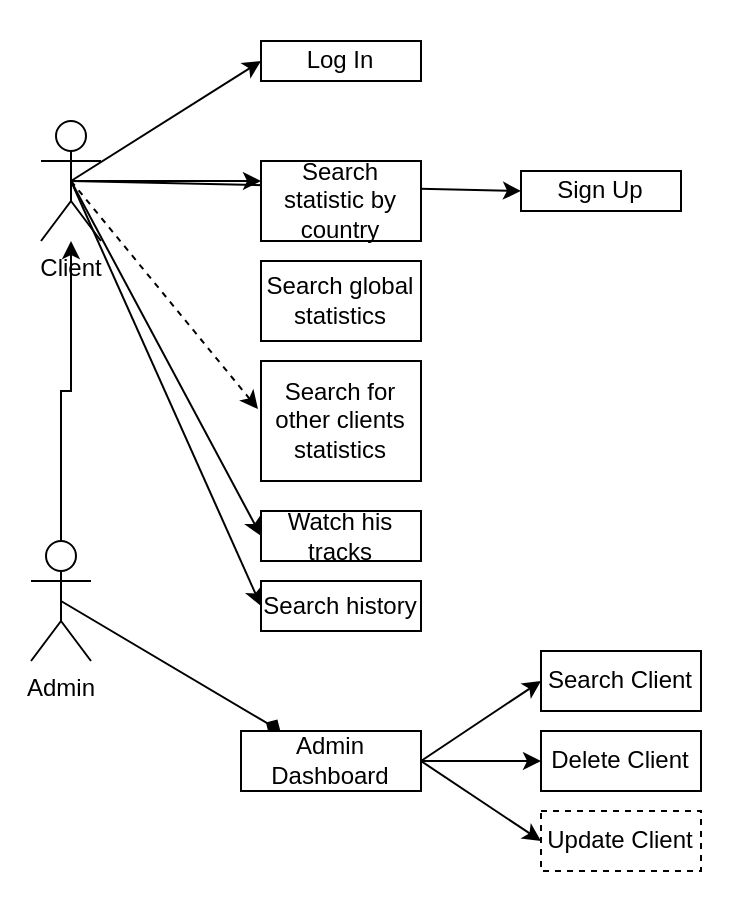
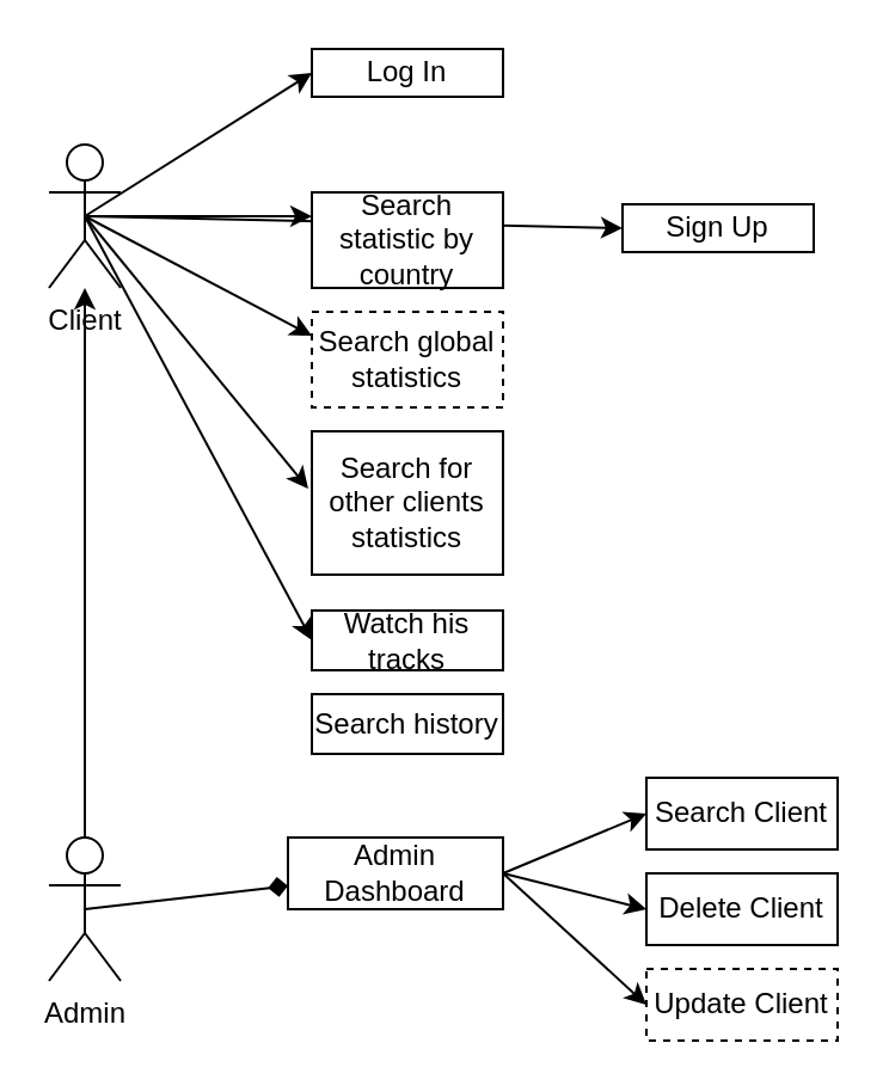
  <mxCell id="0" />
  <mxCell id="1" parent="0" />
  <mxCell id="2" style="edgeStyle=none;rounded=0;orthogonalLoop=1;jettySize=auto;html=1;exitX=0.5;exitY=0.5;exitDx=0;exitDy=0;exitPerimeter=0;entryX=0;entryY=0.5;entryDx=0;entryDy=0;" edge="1" parent="1" source="9" target="13"><mxGeometry relative="1" as="geometry" /></mxCell>
  <mxCell id="3" style="edgeStyle=none;rounded=0;orthogonalLoop=1;jettySize=auto;html=1;exitX=0.5;exitY=0.5;exitDx=0;exitDy=0;exitPerimeter=0;entryX=0;entryY=0.5;entryDx=0;entryDy=0;" edge="1" parent="1" source="9" target="14"><mxGeometry relative="1" as="geometry" /></mxCell>
  <mxCell id="4" style="edgeStyle=none;rounded=0;orthogonalLoop=1;jettySize=auto;html=1;exitX=0.5;exitY=0.5;exitDx=0;exitDy=0;exitPerimeter=0;entryX=0;entryY=0.25;entryDx=0;entryDy=0;" edge="1" parent="1" source="9" target="15"><mxGeometry relative="1" as="geometry" /></mxCell>
- <mxCell id="6" style="edgeStyle=none;rounded=0;orthogonalLoop=1;jettySize=auto;html=1;exitX=0.5;exitY=0.5;exitDx=0;exitDy=0;exitPerimeter=0;entryX=-0.019;entryY=0.4;entryDx=0;entryDy=0;entryPerimeter=0;dashed=1;" edge="1" parent="1" source="9" target="17"><mxGeometry relative="1" as="geometry" /></mxCell>
+ <mxCell id="5" style="edgeStyle=none;rounded=0;orthogonalLoop=1;jettySize=auto;html=1;exitX=0.5;exitY=0.5;exitDx=0;exitDy=0;exitPerimeter=0;entryX=0;entryY=0.25;entryDx=0;entryDy=0;" edge="1" parent="1" source="9" target="16"><mxGeometry relative="1" as="geometry" /></mxCell>
+ <mxCell id="6" style="edgeStyle=none;rounded=0;orthogonalLoop=1;jettySize=auto;html=1;exitX=0.5;exitY=0.5;exitDx=0;exitDy=0;exitPerimeter=0;entryX=-0.019;entryY=0.4;entryDx=0;entryDy=0;entryPerimeter=0;" edge="1" parent="1" source="9" target="17"><mxGeometry relative="1" as="geometry" /></mxCell>
  <mxCell id="7" style="edgeStyle=none;rounded=0;orthogonalLoop=1;jettySize=auto;html=1;exitX=0.5;exitY=0.5;exitDx=0;exitDy=0;exitPerimeter=0;entryX=0;entryY=0.5;entryDx=0;entryDy=0;" edge="1" parent="1" source="9" target="18"><mxGeometry relative="1" as="geometry" /></mxCell>
- <mxCell id="8" style="edgeStyle=none;rounded=0;orthogonalLoop=1;jettySize=auto;html=1;exitX=0.5;exitY=0.5;exitDx=0;exitDy=0;exitPerimeter=0;entryX=0;entryY=0.5;entryDx=0;entryDy=0;" edge="1" parent="1" source="9" target="19"><mxGeometry relative="1" as="geometry" /></mxCell>
  <mxCell id="9" value="Client&lt;br&gt;" style="shape=umlActor;verticalLabelPosition=bottom;verticalAlign=top;html=1;outlineConnect=0;" vertex="1" parent="1"><mxGeometry x="20" y="60" width="30" height="60" as="geometry" /></mxCell>
  <mxCell id="10" value="" style="edgeStyle=orthogonalEdgeStyle;rounded=0;orthogonalLoop=1;jettySize=auto;html=1;" edge="1" parent="1" source="12" target="9"><mxGeometry relative="1" as="geometry" /></mxCell>
  <mxCell id="11" style="edgeStyle=none;rounded=0;orthogonalLoop=1;jettySize=auto;html=1;exitX=0.5;exitY=0.5;exitDx=0;exitDy=0;exitPerimeter=0;endArrow=diamond;" edge="1" parent="1" source="12" target="26"><mxGeometry relative="1" as="geometry" /></mxCell>
- <mxCell id="12" value="Admin&lt;br&gt;" style="shape=umlActor;verticalLabelPosition=bottom;verticalAlign=top;html=1;outlineConnect=0;" vertex="1" parent="1"><mxGeometry x="15" y="270" width="30" height="60" as="geometry" /></mxCell>
+ <mxCell id="12" value="Admin&lt;br&gt;" style="shape=umlActor;verticalLabelPosition=bottom;verticalAlign=top;html=1;outlineConnect=0;" vertex="1" parent="1"><mxGeometry x="20" y="350" width="30" height="60" as="geometry" /></mxCell>
  <mxCell id="13" value="Log In" style="rounded=0;whiteSpace=wrap;html=1;" vertex="1" parent="1"><mxGeometry x="130" y="20" width="80" height="20" as="geometry" /></mxCell>
  <mxCell id="14" value="Sign Up" style="rounded=0;whiteSpace=wrap;html=1;" vertex="1" parent="1"><mxGeometry x="260" y="85" width="80" height="20" as="geometry" /></mxCell>
  <mxCell id="15" value="Search statistic by country" style="rounded=0;whiteSpace=wrap;html=1;" vertex="1" parent="1"><mxGeometry x="130" y="80" width="80" height="40" as="geometry" /></mxCell>
- <mxCell id="16" value="Search global statistics" style="rounded=0;whiteSpace=wrap;html=1;" vertex="1" parent="1"><mxGeometry x="130" y="130" width="80" height="40" as="geometry" /></mxCell>
+ <mxCell id="16" value="Search global statistics" style="rounded=0;whiteSpace=wrap;html=1;dashed=1;" vertex="1" parent="1"><mxGeometry x="130" y="130" width="80" height="40" as="geometry" /></mxCell>
  <mxCell id="17" value="Search for other clients statistics" style="rounded=0;whiteSpace=wrap;html=1;" vertex="1" parent="1"><mxGeometry x="130" y="180" width="80" height="60" as="geometry" /></mxCell>
  <mxCell id="18" value="Watch his tracks" style="rounded=0;whiteSpace=wrap;html=1;" vertex="1" parent="1"><mxGeometry x="130" y="255" width="80" height="25" as="geometry" /></mxCell>
  <mxCell id="19" value="Search history" style="rounded=0;whiteSpace=wrap;html=1;" vertex="1" parent="1"><mxGeometry x="130" y="290" width="80" height="25" as="geometry" /></mxCell>
  <mxCell id="20" value="Search Client" style="rounded=0;whiteSpace=wrap;html=1;" vertex="1" parent="1"><mxGeometry x="270" y="325" width="80" height="30" as="geometry" /></mxCell>
  <mxCell id="21" value="Delete Client" style="rounded=0;whiteSpace=wrap;html=1;" vertex="1" parent="1"><mxGeometry x="270" y="365" width="80" height="30" as="geometry" /></mxCell>
  <mxCell id="22" value="Update Client" style="rounded=0;whiteSpace=wrap;html=1;dashed=1;" vertex="1" parent="1"><mxGeometry x="270" y="405" width="80" height="30" as="geometry" /></mxCell>
  <mxCell id="23" style="edgeStyle=none;rounded=0;orthogonalLoop=1;jettySize=auto;html=1;exitX=1;exitY=0.5;exitDx=0;exitDy=0;entryX=0;entryY=0.5;entryDx=0;entryDy=0;" edge="1" parent="1" source="26" target="21"><mxGeometry relative="1" as="geometry"><Array as="points" /></mxGeometry></mxCell>
  <mxCell id="24" style="edgeStyle=none;rounded=0;orthogonalLoop=1;jettySize=auto;html=1;exitX=1;exitY=0.5;exitDx=0;exitDy=0;entryX=0;entryY=0.5;entryDx=0;entryDy=0;" edge="1" parent="1" source="26" target="22"><mxGeometry relative="1" as="geometry" /></mxCell>
  <mxCell id="25" style="edgeStyle=none;rounded=0;orthogonalLoop=1;jettySize=auto;html=1;exitX=1;exitY=0.5;exitDx=0;exitDy=0;entryX=0;entryY=0.5;entryDx=0;entryDy=0;" edge="1" parent="1" source="26" target="20"><mxGeometry relative="1" as="geometry" /></mxCell>
- <mxCell id="26" value="Admin Dashboard" style="rounded=0;whiteSpace=wrap;html=1;" vertex="1" parent="1"><mxGeometry x="120" y="365" width="90" height="30" as="geometry" /></mxCell>
+ <mxCell id="26" value="Admin Dashboard" style="rounded=0;whiteSpace=wrap;html=1;" vertex="1" parent="1"><mxGeometry x="120" y="350" width="90" height="30" as="geometry" /></mxCell>
